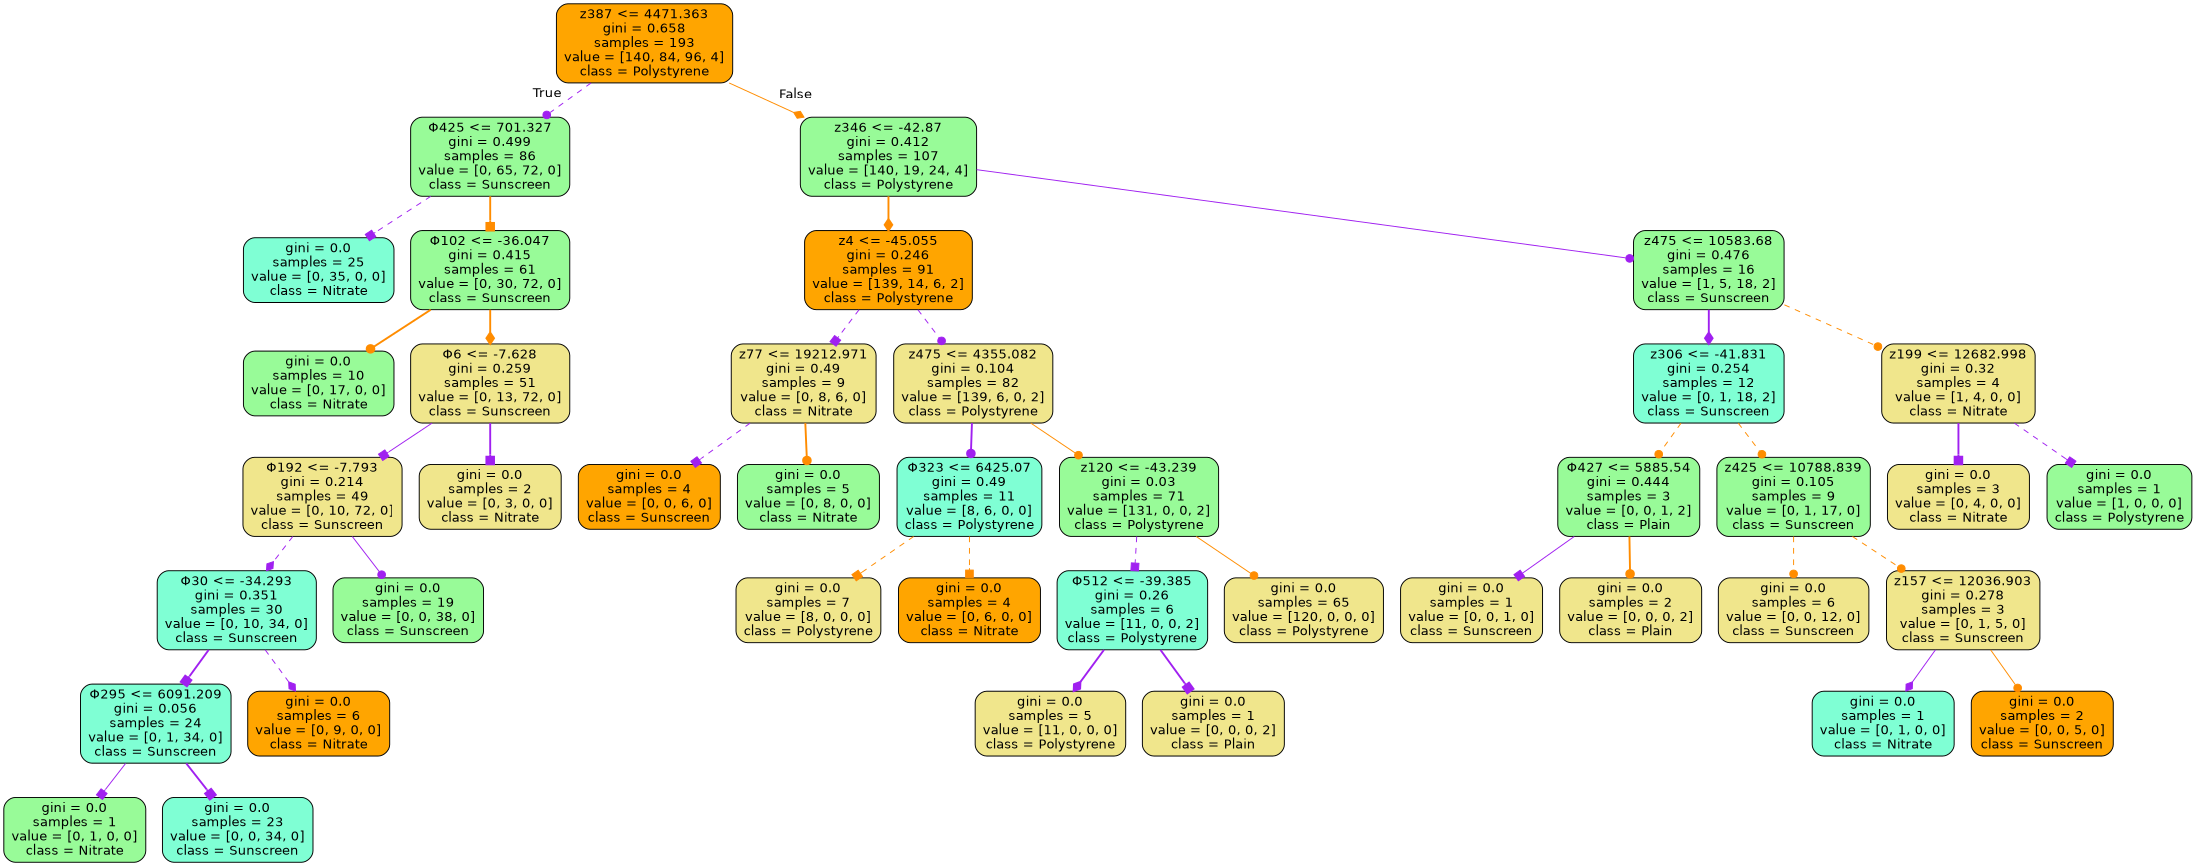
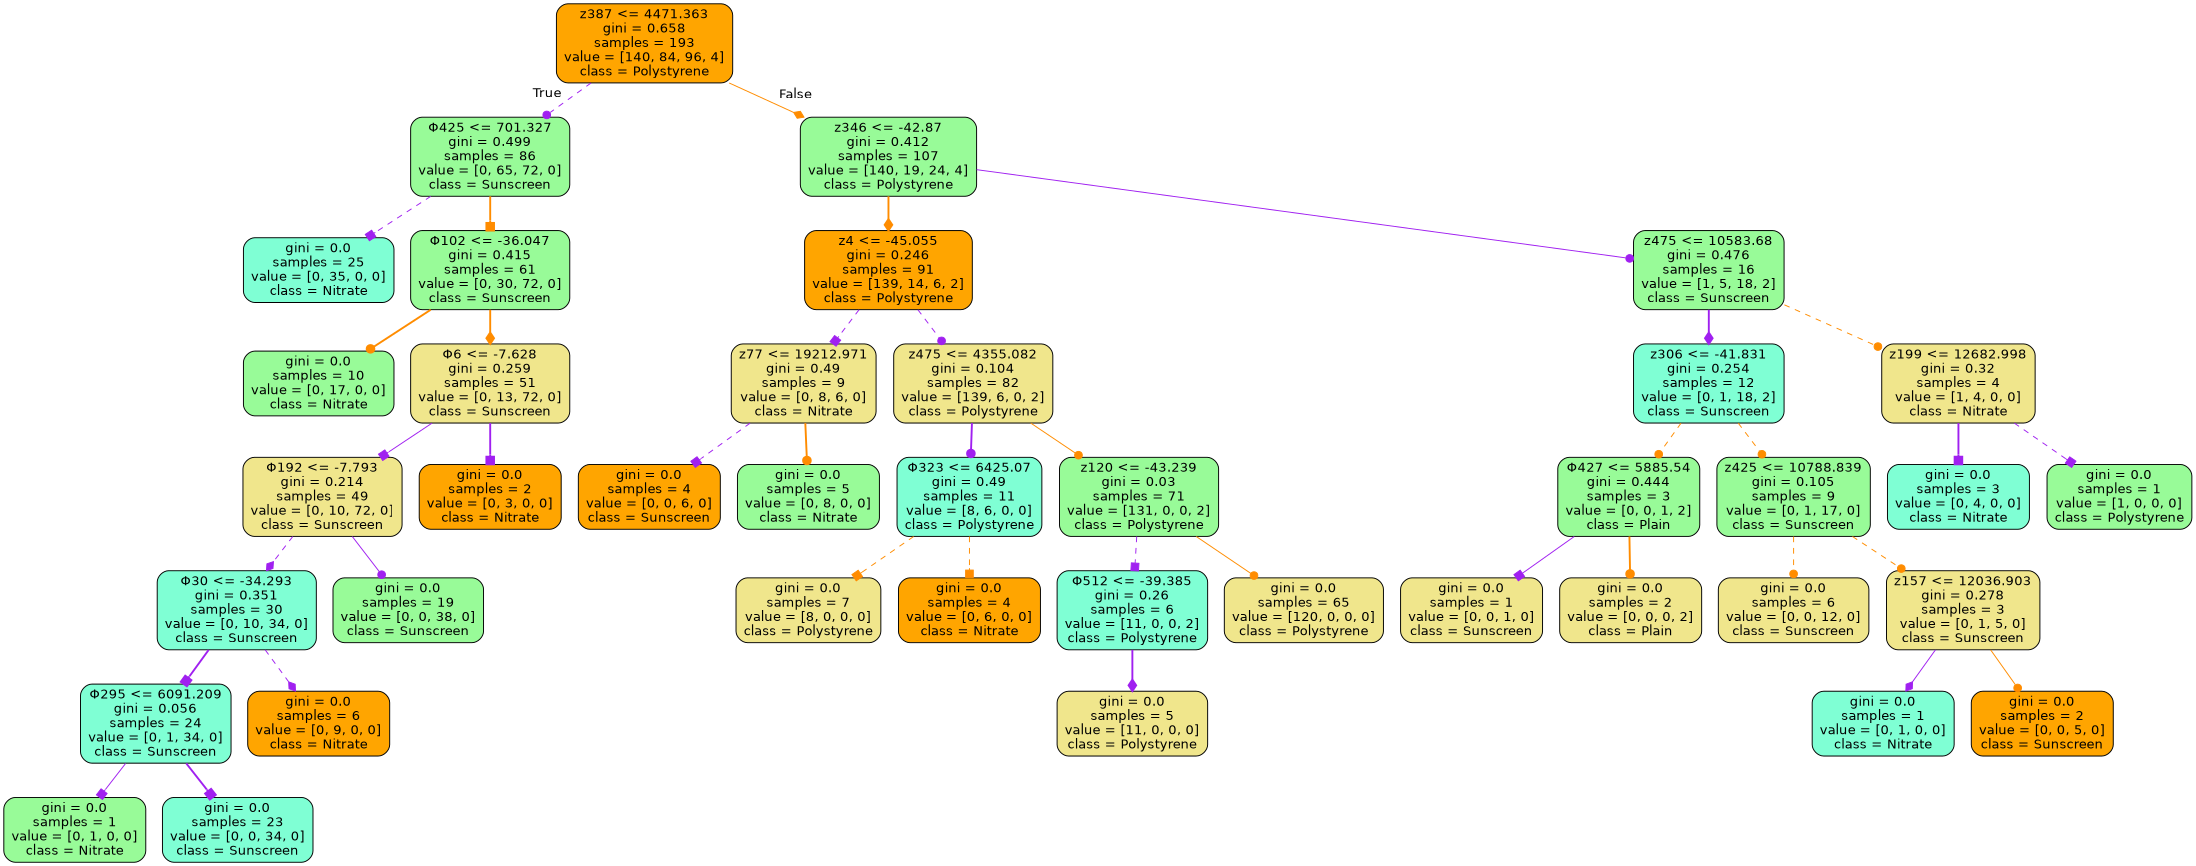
  digraph {
    node [color=black fillcolor=khaki fontname=helvetica shape=box style="filled, rounded"]
    edge [arrowhead=dot color=purple fontname=helvetica style=dashed]
    n1 [fillcolor=orange label="z387 <= 4471.363\ngini = 0.658\nsamples = 193\nvalue = [140, 84, 96, 4]\nclass = Polystyrene"]
    n2 [fillcolor=palegreen label="Φ425 <= 701.327\ngini = 0.499\nsamples = 86\nvalue = [0, 65, 72, 0]\nclass = Sunscreen"]
    n3 [fillcolor=palegreen label="z346 <= -42.87\ngini = 0.412\nsamples = 107\nvalue = [140, 19, 24, 4]\nclass = Polystyrene"]
    n4 [fillcolor=aquamarine label="gini = 0.0\nsamples = 25\nvalue = [0, 35, 0, 0]\nclass = Nitrate"]
    n5 [fillcolor=palegreen label="Φ102 <= -36.047\ngini = 0.415\nsamples = 61\nvalue = [0, 30, 72, 0]\nclass = Sunscreen"]
    n6 [fillcolor=orange label="z4 <= -45.055\ngini = 0.246\nsamples = 91\nvalue = [139, 14, 6, 2]\nclass = Polystyrene"]
    n7 [fillcolor=palegreen label="z475 <= 10583.68\ngini = 0.476\nsamples = 16\nvalue = [1, 5, 18, 2]\nclass = Sunscreen"]
    n8 [fillcolor=palegreen label="gini = 0.0\nsamples = 10\nvalue = [0, 17, 0, 0]\nclass = Nitrate"]
    n9 [label="Φ6 <= -7.628\ngini = 0.259\nsamples = 51\nvalue = [0, 13, 72, 0]\nclass = Sunscreen"]
    n10 [label="Φ192 <= -7.793\ngini = 0.214\nsamples = 49\nvalue = [0, 10, 72, 0]\nclass = Sunscreen"]
-   n11 [label="gini = 0.0\nsamples = 2\nvalue = [0, 3, 0, 0]\nclass = Nitrate"]
+   n11 [fillcolor=orange label="gini = 0.0\nsamples = 2\nvalue = [0, 3, 0, 0]\nclass = Nitrate"]
    n12 [fillcolor=aquamarine label="Φ30 <= -34.293\ngini = 0.351\nsamples = 30\nvalue = [0, 10, 34, 0]\nclass = Sunscreen"]
    n13 [fillcolor=palegreen label="gini = 0.0\nsamples = 19\nvalue = [0, 0, 38, 0]\nclass = Sunscreen"]
    n14 [fillcolor=aquamarine label="Φ295 <= 6091.209\ngini = 0.056\nsamples = 24\nvalue = [0, 1, 34, 0]\nclass = Sunscreen"]
    n15 [fillcolor=orange label="gini = 0.0\nsamples = 6\nvalue = [0, 9, 0, 0]\nclass = Nitrate"]
    n16 [fillcolor=palegreen label="gini = 0.0\nsamples = 1\nvalue = [0, 1, 0, 0]\nclass = Nitrate"]
    n17 [fillcolor=aquamarine label="gini = 0.0\nsamples = 23\nvalue = [0, 0, 34, 0]\nclass = Sunscreen"]
    n18 [label="z77 <= 19212.971\ngini = 0.49\nsamples = 9\nvalue = [0, 8, 6, 0]\nclass = Nitrate"]
    n19 [label="z475 <= 4355.082\ngini = 0.104\nsamples = 82\nvalue = [139, 6, 0, 2]\nclass = Polystyrene"]
    n20 [fillcolor=aquamarine label="z306 <= -41.831\ngini = 0.254\nsamples = 12\nvalue = [0, 1, 18, 2]\nclass = Sunscreen"]
    n21 [label="z199 <= 12682.998\ngini = 0.32\nsamples = 4\nvalue = [1, 4, 0, 0]\nclass = Nitrate"]
    n22 [fillcolor=orange label="gini = 0.0\nsamples = 4\nvalue = [0, 0, 6, 0]\nclass = Sunscreen"]
    n23 [fillcolor=palegreen label="gini = 0.0\nsamples = 5\nvalue = [0, 8, 0, 0]\nclass = Nitrate"]
    n24 [fillcolor=aquamarine label="Φ323 <= 6425.07\ngini = 0.49\nsamples = 11\nvalue = [8, 6, 0, 0]\nclass = Polystyrene"]
    n25 [fillcolor=palegreen label="z120 <= -43.239\ngini = 0.03\nsamples = 71\nvalue = [131, 0, 0, 2]\nclass = Polystyrene"]
    n26 [label="gini = 0.0\nsamples = 7\nvalue = [8, 0, 0, 0]\nclass = Polystyrene"]
    n27 [fillcolor=orange label="gini = 0.0\nsamples = 4\nvalue = [0, 6, 0, 0]\nclass = Nitrate"]
    n28 [fillcolor=aquamarine label="Φ512 <= -39.385\ngini = 0.26\nsamples = 6\nvalue = [11, 0, 0, 2]\nclass = Polystyrene"]
    n29 [label="gini = 0.0\nsamples = 65\nvalue = [120, 0, 0, 0]\nclass = Polystyrene"]
    n30 [label="gini = 0.0\nsamples = 5\nvalue = [11, 0, 0, 0]\nclass = Polystyrene"]
-   n31 [label="gini = 0.0\nsamples = 1\nvalue = [0, 0, 0, 2]\nclass = Plain"]
    n32 [fillcolor=palegreen label="Φ427 <= 5885.54\ngini = 0.444\nsamples = 3\nvalue = [0, 0, 1, 2]\nclass = Plain"]
    n33 [fillcolor=palegreen label="z425 <= 10788.839\ngini = 0.105\nsamples = 9\nvalue = [0, 1, 17, 0]\nclass = Sunscreen"]
-   n34 [label="gini = 0.0\nsamples = 3\nvalue = [0, 4, 0, 0]\nclass = Nitrate"]
+   n34 [fillcolor=aquamarine label="gini = 0.0\nsamples = 3\nvalue = [0, 4, 0, 0]\nclass = Nitrate"]
    n35 [fillcolor=palegreen label="gini = 0.0\nsamples = 1\nvalue = [1, 0, 0, 0]\nclass = Polystyrene"]
    n36 [label="gini = 0.0\nsamples = 1\nvalue = [0, 0, 1, 0]\nclass = Sunscreen"]
    n37 [label="gini = 0.0\nsamples = 2\nvalue = [0, 0, 0, 2]\nclass = Plain"]
    n38 [label="gini = 0.0\nsamples = 6\nvalue = [0, 0, 12, 0]\nclass = Sunscreen"]
    n39 [label="z157 <= 12036.903\ngini = 0.278\nsamples = 3\nvalue = [0, 1, 5, 0]\nclass = Sunscreen"]
    n40 [fillcolor=aquamarine label="gini = 0.0\nsamples = 1\nvalue = [0, 1, 0, 0]\nclass = Nitrate"]
    n41 [fillcolor=orange label="gini = 0.0\nsamples = 2\nvalue = [0, 0, 5, 0]\nclass = Sunscreen"]
    n1 -> n2 [headlabel=True labelangle=45 labeldistance=2.5]
    n1 -> n3 [arrowhead=diamond color=darkorange headlabel=False labelangle=-45 labeldistance=2.5 style=solid]
    n2 -> n4 [arrowhead=box]
    n2 -> n5 [arrowhead=box color=darkorange style=bold]
    n3 -> n6 [arrowhead=diamond color=darkorange style=bold]
    n3 -> n7 [style=solid]
    n5 -> n8 [color=darkorange style=bold]
    n5 -> n9 [arrowhead=diamond color=darkorange style=bold]
    n6 -> n18 [arrowhead=box]
    n6 -> n19
    n7 -> n20 [arrowhead=diamond style=bold]
    n7 -> n21 [color=darkorange]
    n9 -> n10 [arrowhead=box style=solid]
    n9 -> n11 [arrowhead=box style=bold]
    n10 -> n12 [arrowhead=diamond]
    n10 -> n13 [style=solid]
    n12 -> n14 [arrowhead=box style=bold]
    n12 -> n15 [arrowhead=diamond]
    n14 -> n16 [arrowhead=box style=solid]
    n14 -> n17 [arrowhead=box style=bold]
    n18 -> n22 [arrowhead=box]
    n18 -> n23 [color=darkorange style=bold]
    n19 -> n24 [style=bold]
    n19 -> n25 [color=darkorange style=solid]
    n20 -> n32 [color=darkorange]
    n20 -> n33 [color=darkorange]
    n21 -> n34 [arrowhead=box style=bold]
    n21 -> n35 [arrowhead=box]
    n24 -> n26 [arrowhead=box color=darkorange]
    n24 -> n27 [arrowhead=box color=darkorange]
    n25 -> n28 [arrowhead=box]
    n25 -> n29 [color=darkorange style=solid]
    n28 -> n30 [arrowhead=diamond style=bold]
-   n28 -> n31 [arrowhead=box style=bold]
    n32 -> n36 [arrowhead=box style=solid]
    n32 -> n37 [color=darkorange style=bold]
    n33 -> n38 [color=darkorange]
    n33 -> n39 [color=darkorange]
    n39 -> n40 [arrowhead=diamond style=solid]
    n39 -> n41 [color=darkorange style=solid]
  }
